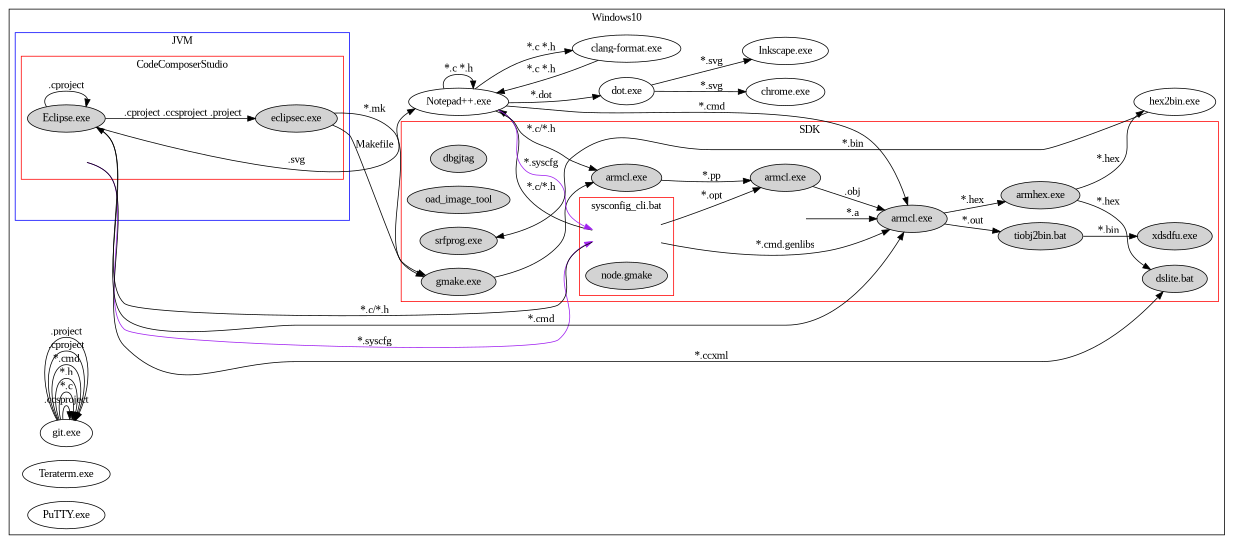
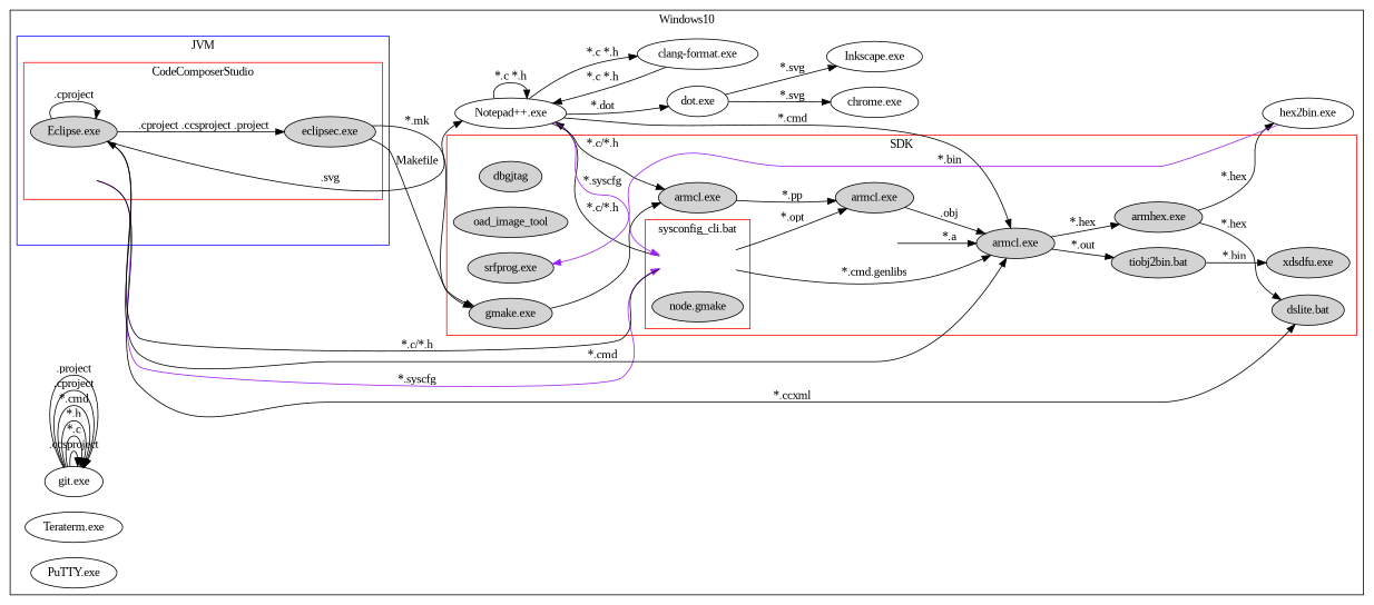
  digraph {
    fontname="Liberation Serif"
    rankdir=LR
    node [fontname="Liberation Serif" style=filled]
    edge [fontname="Liberation Serif"]
    CCS [shape=none style=invis]
    n2 [label="Eclipse.exe"]
    n3 [label="eclipsec.exe"]
    JVM [shape=none style=invis]
    SysConfigCli [shape=none style=invis]
    n6 [label="node.gmake"]
    SDK [shape=none style=invis]
    dbgjtag
    oad_image_tool
    n10 [label="dslite.bat"]
    n11 [label="armcl.exe"]
    n12 [label="armcl.exe"]
    n13 [label="gmake.exe"]
    n14 [label="srfprog.exe"]
    n15 [label="armhex.exe"]
    n16 [label="armcl.exe"]
    n17 [label="tiobj2bin.bat"]
    n18 [label="xdsdfu.exe"]
    WIN10 [shape=none style=invis]
    n20 [label="Notepad++.exe" style=""]
    n21 [label="git.exe" style=""]
    n22 [label="clang-format.exe" style=""]
    n23 [label="dot.exe" style=""]
    n24 [label="chrome.exe" style=""]
    n25 [label="Inkscape.exe" style=""]
    n26 [label="Teraterm.exe" style=""]
    n27 [label="PuTTY.exe" style=""]
    n28 [label="hex2bin.exe" style=""]
    subgraph cluster_1 {
      label=Windows10
      WIN10
      n20
      n21
      n22
      n23
      n24
      n25
      n26
      n27
      n28
      subgraph cluster_2 {
        color=blue
        label=JVM
        JVM
        subgraph cluster_3 {
          color=red
          label=CodeComposerStudio
          CCS
          n2
          n3
        }
      }
      subgraph cluster_4 {
        color=red
        label=SDK
        SDK
        dbgjtag
        oad_image_tool
        n10
        n11
        n12
        n13
        n14
        n15
        n16
        n17
        n18
        subgraph cluster_5 {
          color=red
          label="sysconfig_cli.bat"
          SysConfigCli
          n6
        }
      }
    }
    CCS -> SysConfigCli [color=purple label="*.syscfg"]
    CCS -> n10 [label="*.ccxml"]
    n2 -> n2 [label=".cproject"]
    n2 -> n3 [label=".cproject .ccsproject .project"]
    n2 -> n12 [label="*.cmd"]
    n2 -> n20 [label=".svg"]
    n3 -> n13 [label="*.mk"]
    n3 -> n13 [label=Makefile]
    SysConfigCli -> n2 [label="*.c/*.h"]
    SysConfigCli -> n11 [label="*.opt"]
    SysConfigCli -> n12 [label="*.cmd.genlibs"]
    SysConfigCli -> n20 [label="*.c/*.h"]
    SDK -> n12 [label="*.a"]
    n11 -> n12 [label=".obj"]
    n12 -> n15 [label="*.hex"]
    n12 -> n17 [label="*.out"]
    n13 -> n16
    n15 -> n10 [label="*.hex"]
    n15 -> n28 [label="*.hex"]
    n16 -> n11 [label="*.pp"]
    n17 -> n18 [label="*.bin"]
    n20 -> SysConfigCli [color=purple label="*.syscfg"]
    n20 -> n12 [label="*.cmd"]
    n20 -> n16 [label="*.c/*.h"]
    n20 -> n20 [label="*.c *.h"]
    n20 -> n22 [label="*.c *.h"]
    n20 -> n23 [label="*.dot"]
    n21 -> n21 [label=".ccsproject"]
    n21 -> n21 [label="*.c"]
    n21 -> n21 [label="*.h"]
    n21 -> n21 [label="*.cmd"]
    n21 -> n21 [label=".cproject"]
    n21 -> n21 [label=".project"]
    n22 -> n20 [label="*.c *.h"]
    n23 -> n24 [label="*.svg"]
    n23 -> n25 [label="*.svg"]
-   n28 -> n14 [label="*.bin"]
+   n28 -> n14 [label="*.bin" color=purple]
  }
